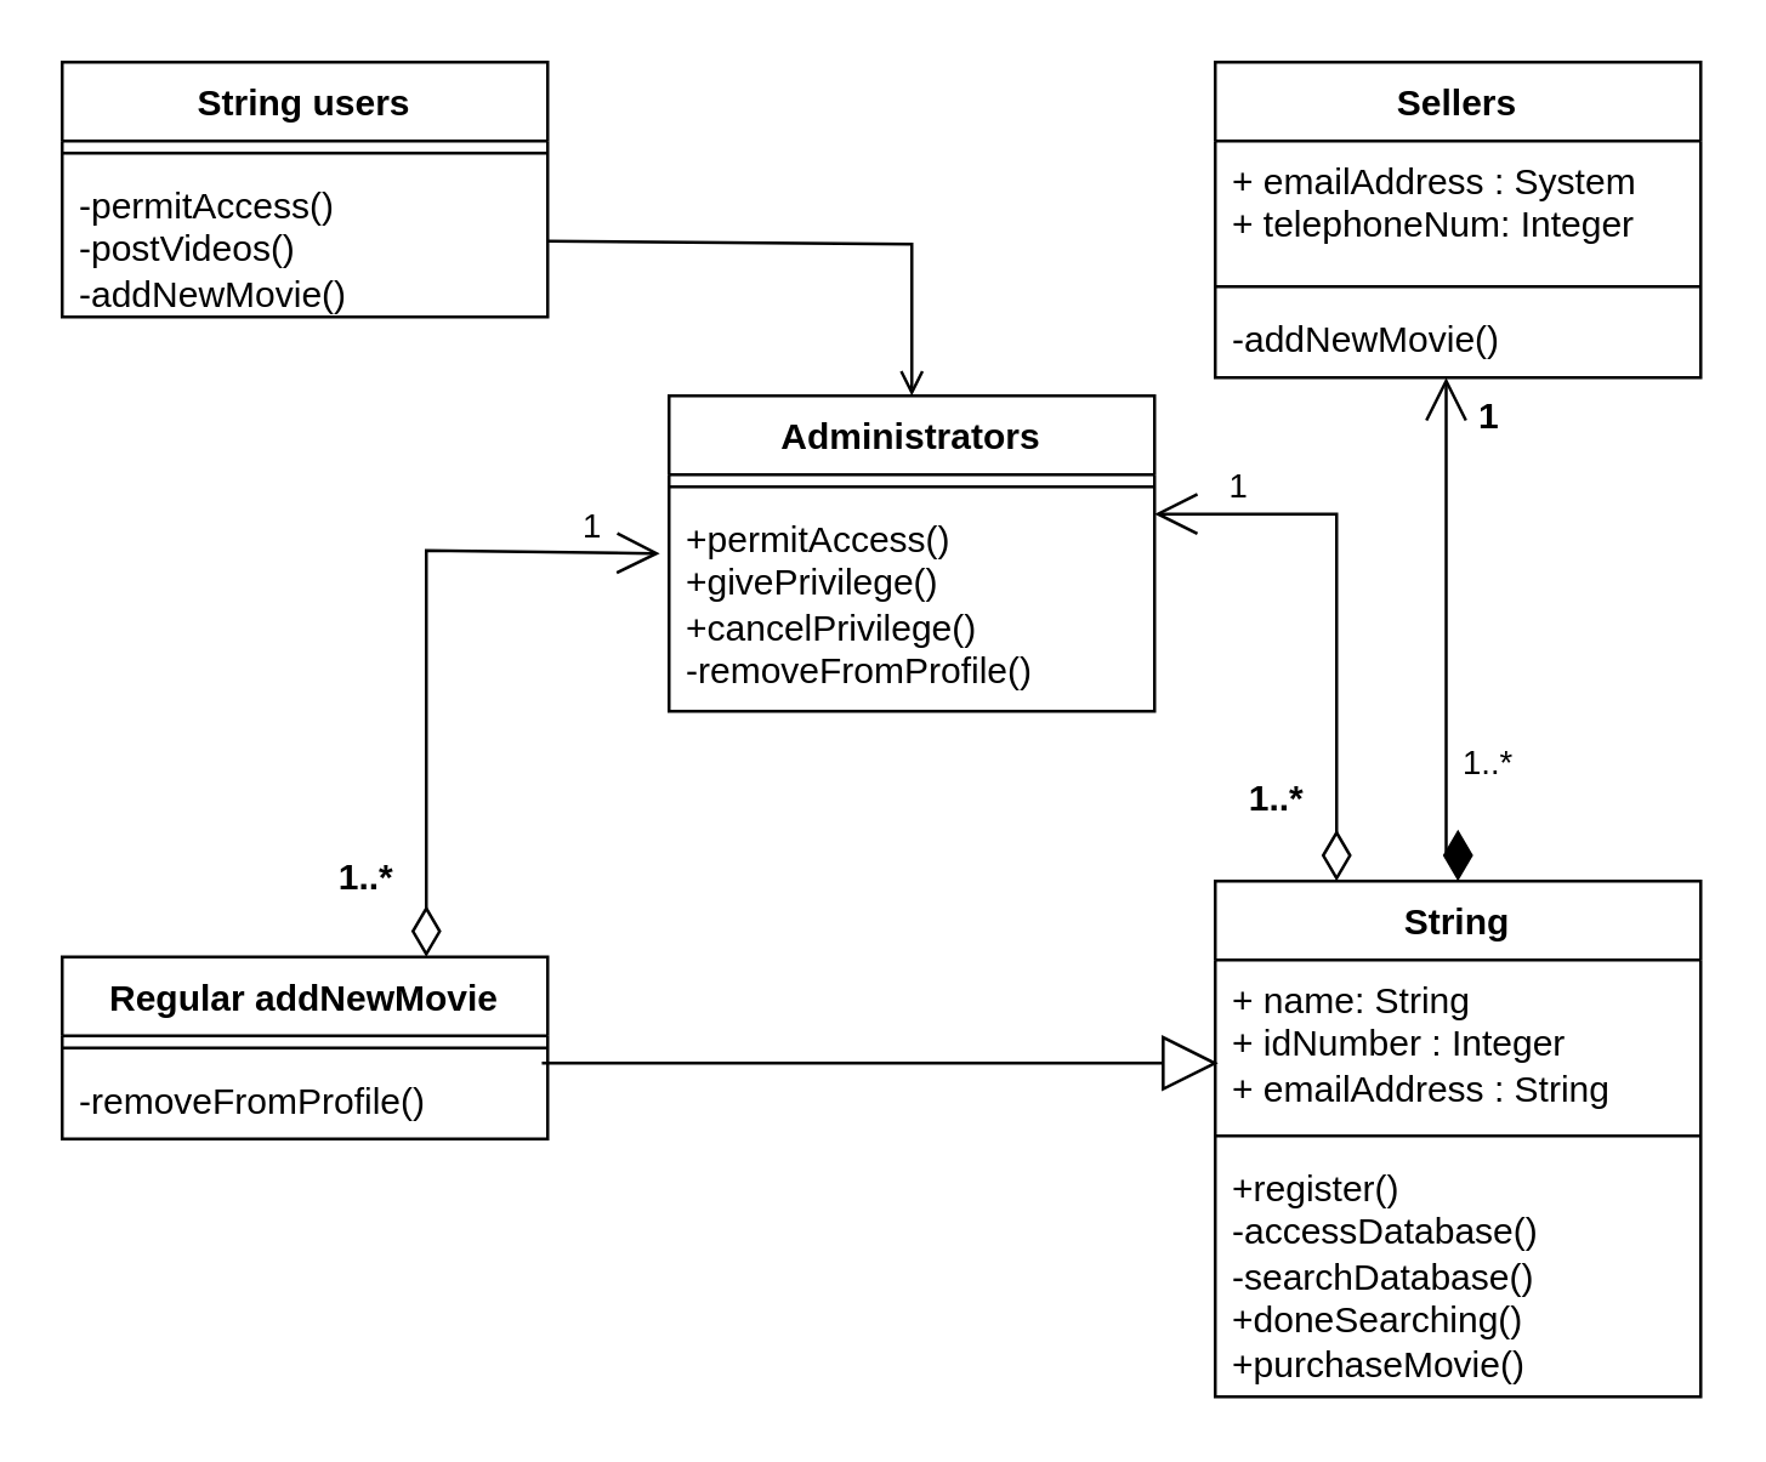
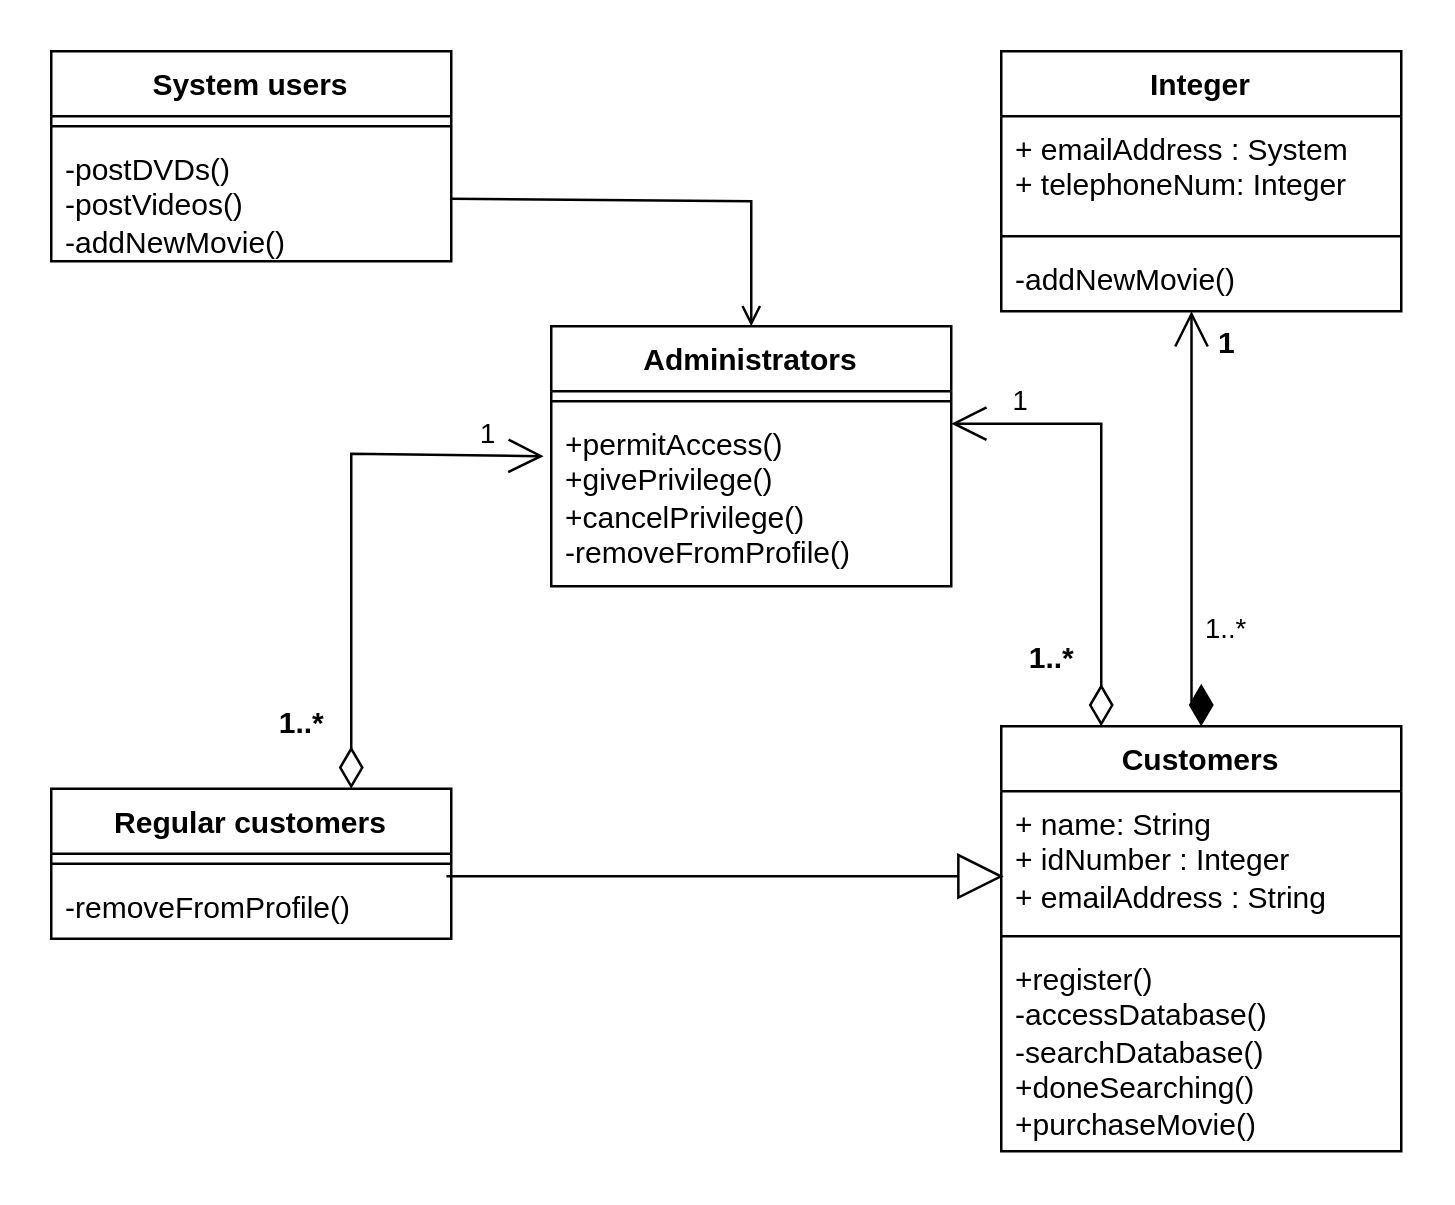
  <mxCell id="0" />
  <mxCell id="1" parent="0" />
  <mxCell id="2" value="Administrators" style="swimlane;fontStyle=1;align=center;verticalAlign=top;childLayout=stackLayout;horizontal=1;startSize=26;horizontalStack=0;resizeParent=1;resizeParentMax=0;resizeLast=0;collapsible=1;marginBottom=0;whiteSpace=wrap;html=1;" vertex="1" parent="1"><mxGeometry x="220" y="130" width="160" height="104" as="geometry" /></mxCell>
  <mxCell id="3" value="" style="line;strokeWidth=1;fillColor=none;align=left;verticalAlign=middle;spacingTop=-1;spacingLeft=3;spacingRight=3;rotatable=0;labelPosition=right;points=[];portConstraint=eastwest;strokeColor=inherit;" vertex="1" parent="2"><mxGeometry y="26" width="160" height="8" as="geometry" /></mxCell>
  <mxCell id="4" value="+permitAccess()&lt;br&gt;+givePrivilege()&lt;br&gt;+cancelPrivilege()&lt;br&gt;-removeFromProfile()" style="text;strokeColor=none;fillColor=none;align=left;verticalAlign=top;spacingLeft=4;spacingRight=4;overflow=hidden;rotatable=0;points=[[0,0.5],[1,0.5]];portConstraint=eastwest;whiteSpace=wrap;html=1;" vertex="1" parent="2"><mxGeometry y="34" width="160" height="70" as="geometry" /></mxCell>
- <mxCell id="5" value="Regular addNewMovie" style="swimlane;fontStyle=1;align=center;verticalAlign=top;childLayout=stackLayout;horizontal=1;startSize=26;horizontalStack=0;resizeParent=1;resizeParentMax=0;resizeLast=0;collapsible=1;marginBottom=0;whiteSpace=wrap;html=1;" vertex="1" parent="1"><mxGeometry x="20" y="315" width="160" height="60" as="geometry" /></mxCell>
+ <mxCell id="5" value="Regular customers" style="swimlane;fontStyle=1;align=center;verticalAlign=top;childLayout=stackLayout;horizontal=1;startSize=26;horizontalStack=0;resizeParent=1;resizeParentMax=0;resizeLast=0;collapsible=1;marginBottom=0;whiteSpace=wrap;html=1;" vertex="1" parent="1"><mxGeometry x="20" y="315" width="160" height="60" as="geometry" /></mxCell>
  <mxCell id="6" value="" style="line;strokeWidth=1;fillColor=none;align=left;verticalAlign=middle;spacingTop=-1;spacingLeft=3;spacingRight=3;rotatable=0;labelPosition=right;points=[];portConstraint=eastwest;strokeColor=inherit;" vertex="1" parent="5"><mxGeometry y="26" width="160" height="8" as="geometry" /></mxCell>
  <mxCell id="7" value="-removeFromProfile()" style="text;strokeColor=none;fillColor=none;align=left;verticalAlign=top;spacingLeft=4;spacingRight=4;overflow=hidden;rotatable=0;points=[[0,0.5],[1,0.5]];portConstraint=eastwest;whiteSpace=wrap;html=1;" vertex="1" parent="5"><mxGeometry y="34" width="160" height="26" as="geometry" /></mxCell>
- <mxCell id="8" value="String" style="swimlane;fontStyle=1;align=center;verticalAlign=top;childLayout=stackLayout;horizontal=1;startSize=26;horizontalStack=0;resizeParent=1;resizeParentMax=0;resizeLast=0;collapsible=1;marginBottom=0;whiteSpace=wrap;html=1;" vertex="1" parent="1"><mxGeometry x="400" y="290" width="160" height="170" as="geometry" /></mxCell>
+ <mxCell id="8" value="Customers" style="swimlane;fontStyle=1;align=center;verticalAlign=top;childLayout=stackLayout;horizontal=1;startSize=26;horizontalStack=0;resizeParent=1;resizeParentMax=0;resizeLast=0;collapsible=1;marginBottom=0;whiteSpace=wrap;html=1;" vertex="1" parent="1"><mxGeometry x="400" y="290" width="160" height="170" as="geometry" /></mxCell>
  <mxCell id="9" value="+ name: String&lt;br&gt;+ idNumber : Integer&lt;br&gt;+ emailAddress : String" style="text;strokeColor=none;fillColor=none;align=left;verticalAlign=top;spacingLeft=4;spacingRight=4;overflow=hidden;rotatable=0;points=[[0,0.5],[1,0.5]];portConstraint=eastwest;whiteSpace=wrap;html=1;" vertex="1" parent="8"><mxGeometry y="26" width="160" height="54" as="geometry" /></mxCell>
  <mxCell id="10" value="" style="line;strokeWidth=1;fillColor=none;align=left;verticalAlign=middle;spacingTop=-1;spacingLeft=3;spacingRight=3;rotatable=0;labelPosition=right;points=[];portConstraint=eastwest;strokeColor=inherit;" vertex="1" parent="8"><mxGeometry y="80" width="160" height="8" as="geometry" /></mxCell>
  <mxCell id="11" value="+register()&lt;br&gt;-accessDatabase()&lt;br&gt;-searchDatabase()&lt;br&gt;+doneSearching()&lt;br&gt;+purchaseMovie()" style="text;strokeColor=none;fillColor=none;align=left;verticalAlign=top;spacingLeft=4;spacingRight=4;overflow=hidden;rotatable=0;points=[[0,0.5],[1,0.5]];portConstraint=eastwest;whiteSpace=wrap;html=1;" vertex="1" parent="8"><mxGeometry y="88" width="160" height="82" as="geometry" /></mxCell>
- <mxCell id="12" value="Sellers" style="swimlane;fontStyle=1;align=center;verticalAlign=top;childLayout=stackLayout;horizontal=1;startSize=26;horizontalStack=0;resizeParent=1;resizeParentMax=0;resizeLast=0;collapsible=1;marginBottom=0;whiteSpace=wrap;html=1;" vertex="1" parent="1"><mxGeometry x="400" y="20" width="160" height="104" as="geometry" /></mxCell>
+ <mxCell id="12" value="Integer" style="swimlane;fontStyle=1;align=center;verticalAlign=top;childLayout=stackLayout;horizontal=1;startSize=26;horizontalStack=0;resizeParent=1;resizeParentMax=0;resizeLast=0;collapsible=1;marginBottom=0;whiteSpace=wrap;html=1;" vertex="1" parent="1"><mxGeometry x="400" y="20" width="160" height="104" as="geometry" /></mxCell>
  <mxCell id="13" value="+ emailAddress : System&lt;br&gt;+ telephoneNum: Integer" style="text;strokeColor=none;fillColor=none;align=left;verticalAlign=top;spacingLeft=4;spacingRight=4;overflow=hidden;rotatable=0;points=[[0,0.5],[1,0.5]];portConstraint=eastwest;whiteSpace=wrap;html=1;" vertex="1" parent="12"><mxGeometry y="26" width="160" height="44" as="geometry" /></mxCell>
  <mxCell id="14" value="" style="line;strokeWidth=1;fillColor=none;align=left;verticalAlign=middle;spacingTop=-1;spacingLeft=3;spacingRight=3;rotatable=0;labelPosition=right;points=[];portConstraint=eastwest;strokeColor=inherit;" vertex="1" parent="12"><mxGeometry y="70" width="160" height="8" as="geometry" /></mxCell>
  <mxCell id="15" value="-addNewMovie()" style="text;strokeColor=none;fillColor=none;align=left;verticalAlign=top;spacingLeft=4;spacingRight=4;overflow=hidden;rotatable=0;points=[[0,0.5],[1,0.5]];portConstraint=eastwest;whiteSpace=wrap;html=1;" vertex="1" parent="12"><mxGeometry y="78" width="160" height="26" as="geometry" /></mxCell>
- <mxCell id="16" value="String users" style="swimlane;fontStyle=1;align=center;verticalAlign=top;childLayout=stackLayout;horizontal=1;startSize=26;horizontalStack=0;resizeParent=1;resizeParentMax=0;resizeLast=0;collapsible=1;marginBottom=0;whiteSpace=wrap;html=1;" vertex="1" parent="1"><mxGeometry x="20" y="20" width="160" height="84" as="geometry" /></mxCell>
+ <mxCell id="16" value="System users" style="swimlane;fontStyle=1;align=center;verticalAlign=top;childLayout=stackLayout;horizontal=1;startSize=26;horizontalStack=0;resizeParent=1;resizeParentMax=0;resizeLast=0;collapsible=1;marginBottom=0;whiteSpace=wrap;html=1;" vertex="1" parent="1"><mxGeometry x="20" y="20" width="160" height="84" as="geometry" /></mxCell>
  <mxCell id="17" value="" style="line;strokeWidth=1;fillColor=none;align=left;verticalAlign=middle;spacingTop=-1;spacingLeft=3;spacingRight=3;rotatable=0;labelPosition=right;points=[];portConstraint=eastwest;strokeColor=inherit;" vertex="1" parent="16"><mxGeometry y="26" width="160" height="8" as="geometry" /></mxCell>
- <mxCell id="18" value="-permitAccess()&lt;br&gt;-postVideos()&lt;br&gt;-addNewMovie()" style="text;strokeColor=none;fillColor=none;align=left;verticalAlign=top;spacingLeft=4;spacingRight=4;overflow=hidden;rotatable=0;points=[[0,0.5],[1,0.5]];portConstraint=eastwest;whiteSpace=wrap;html=1;" vertex="1" parent="16"><mxGeometry y="34" width="160" height="50" as="geometry" /></mxCell>
+ <mxCell id="18" value="-postDVDs()&lt;br&gt;-postVideos()&lt;br&gt;-addNewMovie()" style="text;strokeColor=none;fillColor=none;align=left;verticalAlign=top;spacingLeft=4;spacingRight=4;overflow=hidden;rotatable=0;points=[[0,0.5],[1,0.5]];portConstraint=eastwest;whiteSpace=wrap;html=1;" vertex="1" parent="16"><mxGeometry y="34" width="160" height="50" as="geometry" /></mxCell>
  <mxCell id="19" value="1..*" style="endArrow=open;html=1;endSize=12;startArrow=diamondThin;startSize=14;startFill=1;edgeStyle=orthogonalEdgeStyle;align=left;verticalAlign=bottom;rounded=0;entryX=0.5;entryY=1.154;entryDx=0;entryDy=0;entryPerimeter=0;exitX=0.5;exitY=0;exitDx=0;exitDy=0;" edge="1" parent="1" source="8"><mxGeometry x="-0.601" y="-4" relative="1" as="geometry"><mxPoint x="460.02" y="372" as="sourcePoint" /><mxPoint x="476.1" y="124.004" as="targetPoint" /><Array as="points"><mxPoint x="480" y="280" /><mxPoint x="476" y="280" /></Array><mxPoint as="offset" /></mxGeometry></mxCell>
  <mxCell id="20" value="1" style="endArrow=open;html=1;endSize=12;startArrow=diamondThin;startSize=14;startFill=0;edgeStyle=orthogonalEdgeStyle;align=left;verticalAlign=bottom;rounded=0;exitX=0.25;exitY=0;exitDx=0;exitDy=0;entryX=1;entryY=0.071;entryDx=0;entryDy=0;entryPerimeter=0;" edge="1" parent="1" source="8" target="4"><mxGeometry x="0.742" relative="1" as="geometry"><mxPoint x="200" y="190" as="sourcePoint" /><mxPoint x="360" y="190" as="targetPoint" /><Array as="points"><mxPoint x="440" y="169" /></Array><mxPoint as="offset" /></mxGeometry></mxCell>
  <mxCell id="21" value="1..*" style="text;align=center;fontStyle=1;verticalAlign=middle;spacingLeft=3;spacingRight=3;strokeColor=none;rotatable=0;points=[[0,0.5],[1,0.5]];portConstraint=eastwest;html=1;" vertex="1" parent="1"><mxGeometry x="410" y="250" width="20" height="26" as="geometry" /></mxCell>
  <mxCell id="22" value="1" style="text;align=center;fontStyle=1;verticalAlign=middle;spacingLeft=3;spacingRight=3;strokeColor=none;rotatable=0;points=[[0,0.5],[1,0.5]];portConstraint=eastwest;html=1;" vertex="1" parent="1"><mxGeometry x="480" y="124" width="20" height="26" as="geometry" /></mxCell>
  <mxCell id="23" value="1" style="endArrow=open;html=1;endSize=12;startArrow=diamondThin;startSize=14;startFill=0;edgeStyle=orthogonalEdgeStyle;align=left;verticalAlign=bottom;rounded=0;exitX=0.75;exitY=0;exitDx=0;exitDy=0;entryX=-0.019;entryY=1;entryDx=0;entryDy=0;entryPerimeter=0;" edge="1" parent="1" source="5"><mxGeometry x="0.742" relative="1" as="geometry"><mxPoint x="140" y="276" as="sourcePoint" /><mxPoint x="216.96" y="182" as="targetPoint" /><Array as="points"><mxPoint x="140" y="181" /></Array><mxPoint as="offset" /></mxGeometry></mxCell>
  <mxCell id="24" value="" style="endArrow=open;html=1;rounded=0;exitX=1;exitY=0.5;exitDx=0;exitDy=0;entryX=0.5;entryY=0;entryDx=0;entryDy=0;" edge="1" parent="1" source="18" target="2"><mxGeometry width="50" height="50" relative="1" as="geometry"><mxPoint x="280" y="-150" as="sourcePoint" /><mxPoint x="330" y="-200" as="targetPoint" /><Array as="points"><mxPoint x="300" y="80" /></Array></mxGeometry></mxCell>
  <mxCell id="25" value="1..*" style="text;align=center;fontStyle=1;verticalAlign=middle;spacingLeft=3;spacingRight=3;strokeColor=none;rotatable=0;points=[[0,0.5],[1,0.5]];portConstraint=eastwest;html=1;" vertex="1" parent="1"><mxGeometry x="110" y="276" width="20" height="26" as="geometry" /></mxCell>
  <mxCell id="26" value="" style="endArrow=block;endSize=16;endFill=0;html=1;rounded=0;exitX=0.988;exitY=0.038;exitDx=0;exitDy=0;exitPerimeter=0;entryX=0.006;entryY=0.63;entryDx=0;entryDy=0;entryPerimeter=0;" edge="1" parent="1" source="7" target="9"><mxGeometry width="160" relative="1" as="geometry"><mxPoint x="220" y="350" as="sourcePoint" /><mxPoint x="390" y="350" as="targetPoint" /></mxGeometry></mxCell>
